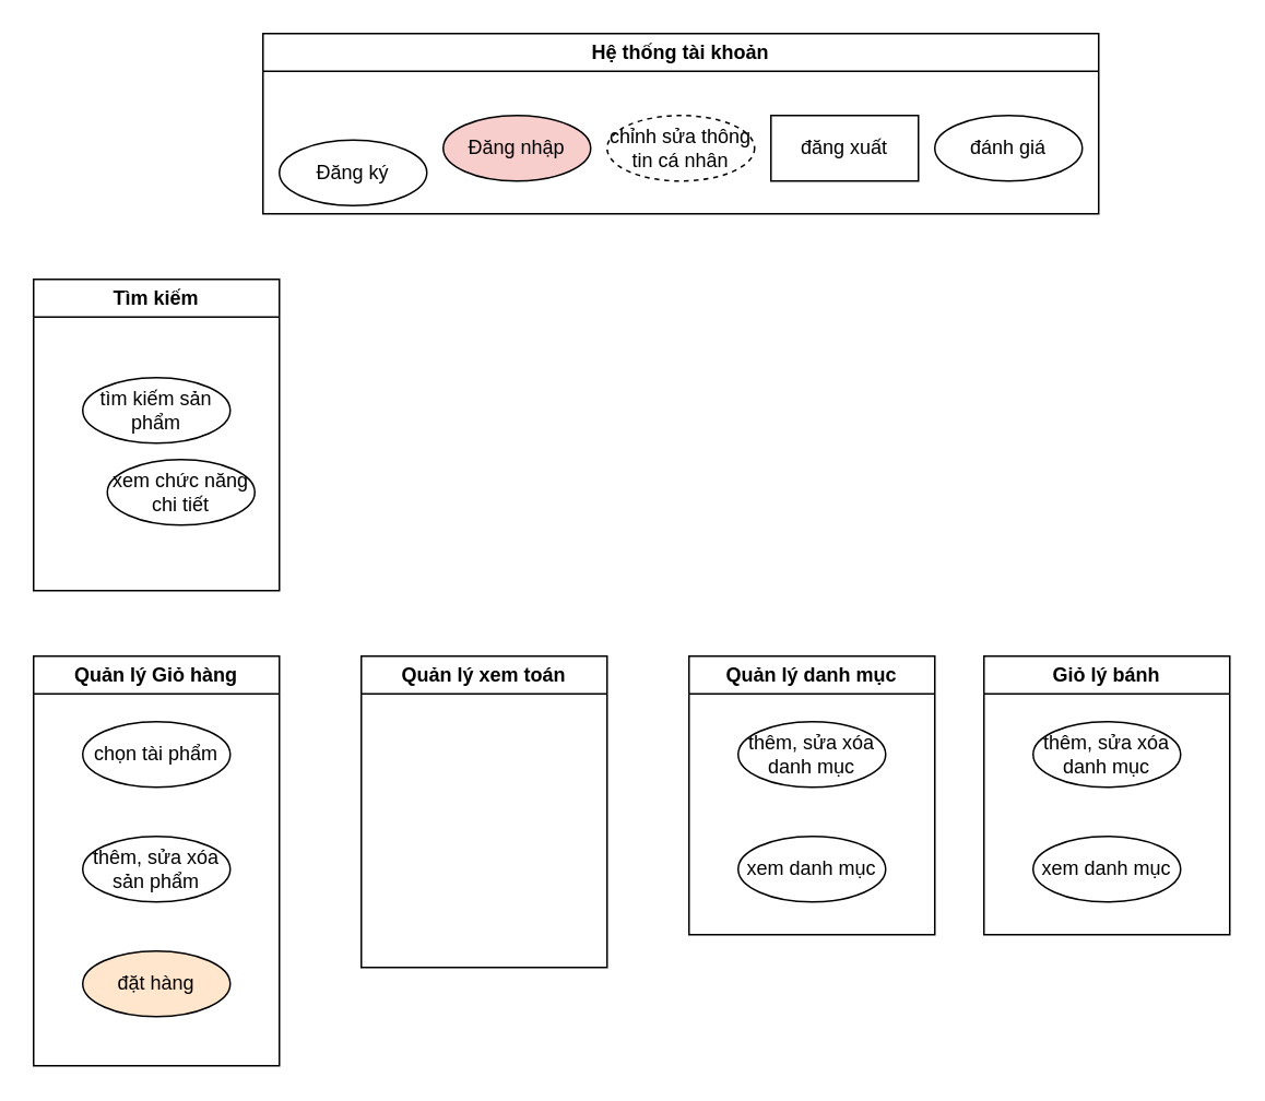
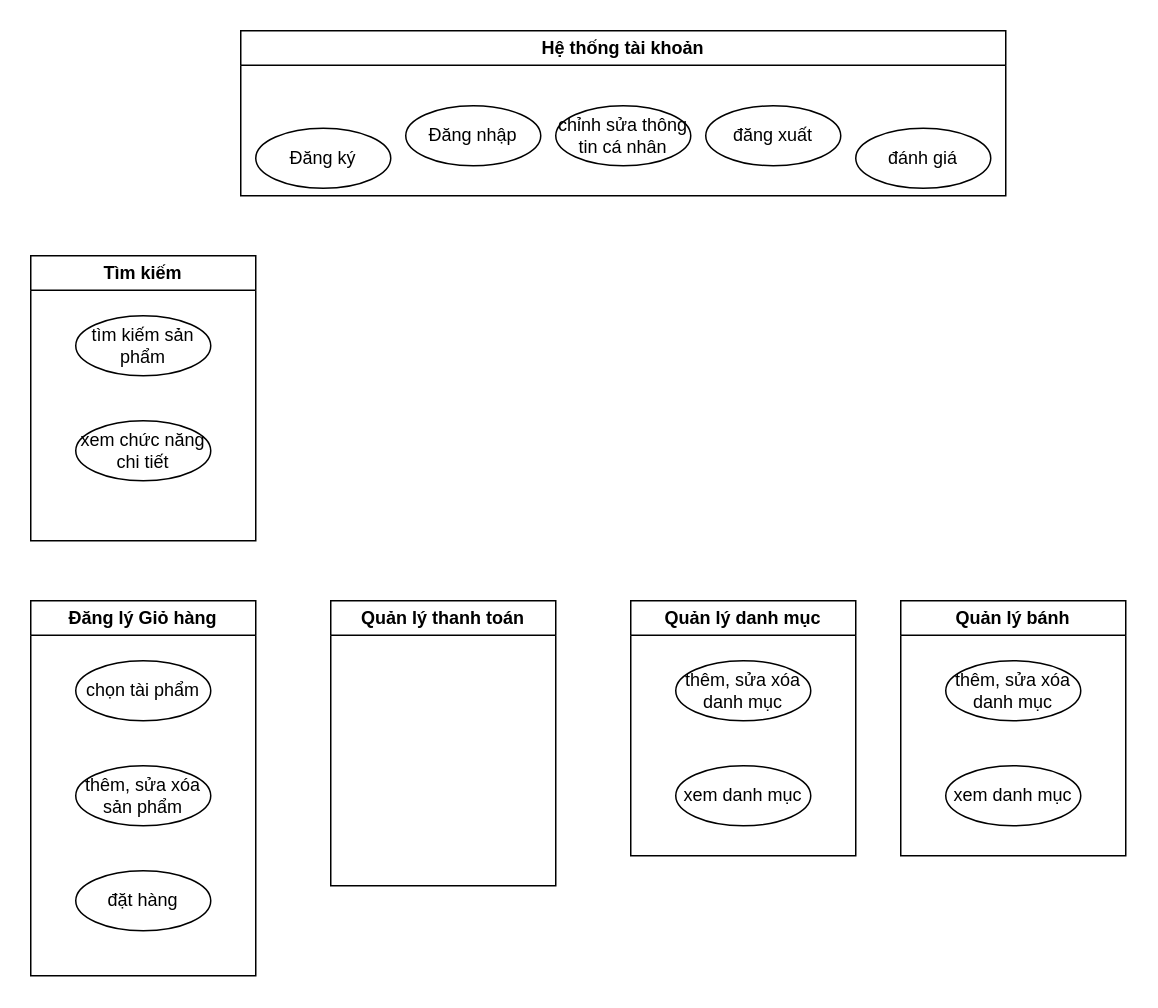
  <mxCell id="0" />
  <mxCell id="1" parent="0" />
  <mxCell id="2" value="Hệ thống tài khoản" style="swimlane;whiteSpace=wrap;html=1;" vertex="1" parent="1"><mxGeometry x="160" y="20" width="510" height="110" as="geometry" /></mxCell>
  <mxCell id="3" value="Đăng ký" style="ellipse;whiteSpace=wrap;html=1;" vertex="1" parent="2"><mxGeometry x="10" y="65" width="90" height="40" as="geometry" /></mxCell>
- <mxCell id="4" value="Đăng nhập" style="ellipse;whiteSpace=wrap;html=1;fillColor=#f8cecc;" vertex="1" parent="2"><mxGeometry x="110" y="50" width="90" height="40" as="geometry" /></mxCell>
- <mxCell id="5" value="chỉnh sửa thông tin cá nhân" style="ellipse;whiteSpace=wrap;html=1;dashed=1;" vertex="1" parent="2"><mxGeometry x="210" y="50" width="90" height="40" as="geometry" /></mxCell>
- <mxCell id="6" value="đăng xuất" style="whiteSpace=wrap;html=1;rounded=0;" vertex="1" parent="2"><mxGeometry x="310" y="50" width="90" height="40" as="geometry" /></mxCell>
- <mxCell id="7" value="đánh giá" style="ellipse;whiteSpace=wrap;html=1;" vertex="1" parent="2"><mxGeometry x="410" y="50" width="90" height="40" as="geometry" /></mxCell>
+ <mxCell id="4" value="Đăng nhập" style="ellipse;whiteSpace=wrap;html=1;" vertex="1" parent="2"><mxGeometry x="110" y="50" width="90" height="40" as="geometry" /></mxCell>
+ <mxCell id="5" value="chỉnh sửa thông tin cá nhân" style="ellipse;whiteSpace=wrap;html=1;" vertex="1" parent="2"><mxGeometry x="210" y="50" width="90" height="40" as="geometry" /></mxCell>
+ <mxCell id="6" value="đăng xuất" style="ellipse;whiteSpace=wrap;html=1;" vertex="1" parent="2"><mxGeometry x="310" y="50" width="90" height="40" as="geometry" /></mxCell>
+ <mxCell id="7" value="đánh giá" style="ellipse;whiteSpace=wrap;html=1;" vertex="1" parent="2"><mxGeometry x="410" y="65" width="90" height="40" as="geometry" /></mxCell>
  <mxCell id="8" value="Tìm kiếm" style="swimlane;whiteSpace=wrap;html=1;startSize=23;" vertex="1" parent="1"><mxGeometry x="20" y="170" width="150" height="190" as="geometry" /></mxCell>
- <mxCell id="9" value="tìm kiếm sản phẩm" style="ellipse;whiteSpace=wrap;html=1;" vertex="1" parent="8"><mxGeometry x="30" y="60" width="90" height="40" as="geometry" /></mxCell>
- <mxCell id="10" value="xem chức năng chi tiết" style="ellipse;whiteSpace=wrap;html=1;" vertex="1" parent="8"><mxGeometry x="45" y="110" width="90" height="40" as="geometry" /></mxCell>
- <mxCell id="11" value="Quản lý Giỏ hàng" style="swimlane;whiteSpace=wrap;html=1;startSize=23;" vertex="1" parent="1"><mxGeometry x="20" y="400" width="150" height="250" as="geometry" /></mxCell>
+ <mxCell id="9" value="tìm kiếm sản phẩm" style="ellipse;whiteSpace=wrap;html=1;" vertex="1" parent="8"><mxGeometry x="30" y="40" width="90" height="40" as="geometry" /></mxCell>
+ <mxCell id="10" value="xem chức năng chi tiết" style="ellipse;whiteSpace=wrap;html=1;" vertex="1" parent="8"><mxGeometry x="30" y="110" width="90" height="40" as="geometry" /></mxCell>
+ <mxCell id="11" value="Đăng lý Giỏ hàng" style="swimlane;whiteSpace=wrap;html=1;startSize=23;" vertex="1" parent="1"><mxGeometry x="20" y="400" width="150" height="250" as="geometry" /></mxCell>
  <mxCell id="12" value="chọn tài phẩm" style="ellipse;whiteSpace=wrap;html=1;" vertex="1" parent="11"><mxGeometry x="30" y="40" width="90" height="40" as="geometry" /></mxCell>
  <mxCell id="13" value="thêm, sửa xóa sản phẩm" style="ellipse;whiteSpace=wrap;html=1;" vertex="1" parent="11"><mxGeometry x="30" y="110" width="90" height="40" as="geometry" /></mxCell>
- <mxCell id="14" value="đặt hàng" style="ellipse;whiteSpace=wrap;html=1;fillColor=#ffe6cc;" vertex="1" parent="11"><mxGeometry x="30" y="180" width="90" height="40" as="geometry" /></mxCell>
- <mxCell id="15" value="Quản lý xem toán" style="swimlane;whiteSpace=wrap;html=1;startSize=23;" vertex="1" parent="1"><mxGeometry x="220" y="400" width="150" height="190" as="geometry" /></mxCell>
+ <mxCell id="14" value="đặt hàng" style="ellipse;whiteSpace=wrap;html=1;" vertex="1" parent="11"><mxGeometry x="30" y="180" width="90" height="40" as="geometry" /></mxCell>
+ <mxCell id="15" value="Quản lý thanh toán" style="swimlane;whiteSpace=wrap;html=1;startSize=23;" vertex="1" parent="1"><mxGeometry x="220" y="400" width="150" height="190" as="geometry" /></mxCell>
  <mxCell id="16" value="Quản lý danh mục" style="swimlane;whiteSpace=wrap;html=1;startSize=23;" vertex="1" parent="1"><mxGeometry x="420" y="400" width="150" height="170" as="geometry" /></mxCell>
  <mxCell id="17" value="thêm, sửa xóa danh mục" style="ellipse;whiteSpace=wrap;html=1;" vertex="1" parent="16"><mxGeometry x="30" y="40" width="90" height="40" as="geometry" /></mxCell>
  <mxCell id="18" value="xem danh mục" style="ellipse;whiteSpace=wrap;html=1;" vertex="1" parent="16"><mxGeometry x="30" y="110" width="90" height="40" as="geometry" /></mxCell>
- <mxCell id="19" value="Giỏ lý bánh" style="swimlane;whiteSpace=wrap;html=1;startSize=23;" vertex="1" parent="1"><mxGeometry x="600" y="400" width="150" height="170" as="geometry" /></mxCell>
+ <mxCell id="19" value="Quản lý bánh" style="swimlane;whiteSpace=wrap;html=1;startSize=23;" vertex="1" parent="1"><mxGeometry x="600" y="400" width="150" height="170" as="geometry" /></mxCell>
  <mxCell id="20" value="thêm, sửa xóa danh mục" style="ellipse;whiteSpace=wrap;html=1;" vertex="1" parent="19"><mxGeometry x="30" y="40" width="90" height="40" as="geometry" /></mxCell>
  <mxCell id="21" value="xem danh mục" style="ellipse;whiteSpace=wrap;html=1;" vertex="1" parent="19"><mxGeometry x="30" y="110" width="90" height="40" as="geometry" /></mxCell>
